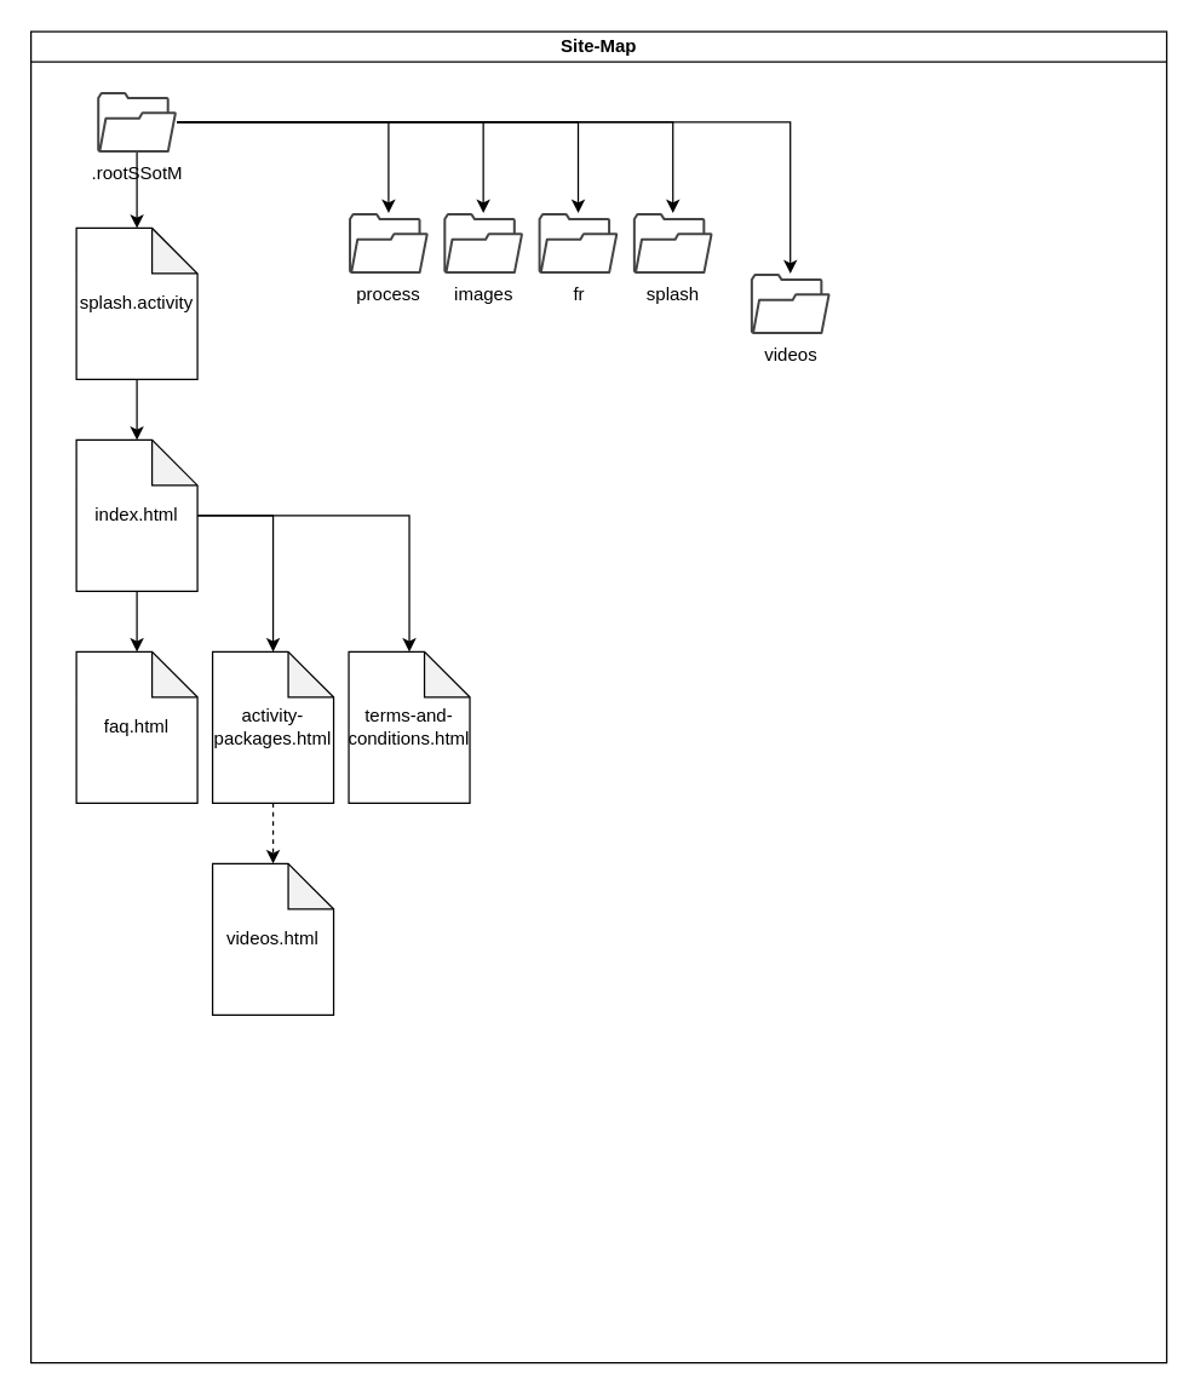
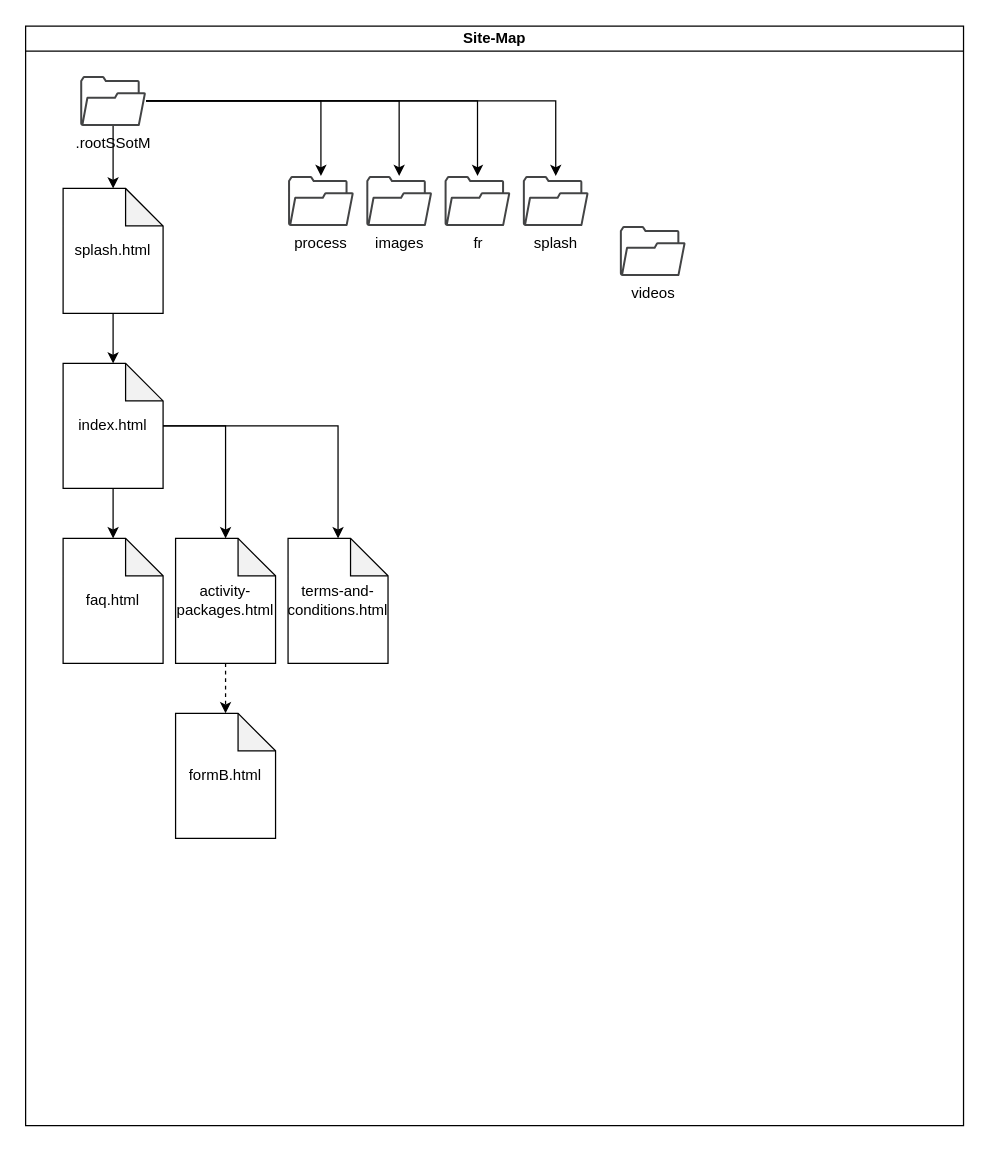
  <mxCell id="0" />
  <mxCell id="1" parent="0" />
  <mxCell id="2" value="Site-Map" style="swimlane;html=1;startSize=20;horizontal=1;containerType=tree;glass=0;" parent="1" vertex="1"><mxGeometry x="20" y="20" width="750.52" height="880" as="geometry" /></mxCell>
- <mxCell id="3" value="splash.activity" style="shape=note;whiteSpace=wrap;html=1;backgroundOutline=1;darkOpacity=0.05;" vertex="1" parent="2"><mxGeometry x="30" y="130" width="80" height="100" as="geometry" /></mxCell>
+ <mxCell id="3" value="splash.html" style="shape=note;whiteSpace=wrap;html=1;backgroundOutline=1;darkOpacity=0.05;" vertex="1" parent="2"><mxGeometry x="30" y="130" width="80" height="100" as="geometry" /></mxCell>
  <mxCell id="4" value="" style="edgeStyle=orthogonalEdgeStyle;rounded=0;orthogonalLoop=1;jettySize=auto;html=1;" edge="1" source="3" target="5" parent="2"><mxGeometry relative="1" as="geometry" /></mxCell>
  <mxCell id="5" value="index.html" style="shape=note;whiteSpace=wrap;html=1;backgroundOutline=1;darkOpacity=0.05;" vertex="1" parent="2"><mxGeometry x="30" y="270" width="80" height="100" as="geometry" /></mxCell>
  <mxCell id="6" value="" style="edgeStyle=orthogonalEdgeStyle;rounded=0;orthogonalLoop=1;jettySize=auto;html=1;" edge="1" target="7" source="5" parent="2"><mxGeometry relative="1" as="geometry"><mxPoint x="110" y="310" as="sourcePoint" /></mxGeometry></mxCell>
  <mxCell id="7" value="faq.html" style="shape=note;whiteSpace=wrap;html=1;backgroundOutline=1;darkOpacity=0.05;" vertex="1" parent="2"><mxGeometry x="30" y="410" width="80" height="100" as="geometry" /></mxCell>
  <mxCell id="8" value="" style="edgeStyle=orthogonalEdgeStyle;rounded=0;orthogonalLoop=1;jettySize=auto;html=1;" edge="1" target="9" source="5" parent="2"><mxGeometry relative="1" as="geometry"><mxPoint x="110" y="310" as="sourcePoint" /></mxGeometry></mxCell>
  <mxCell id="9" value="activity-packages.html" style="shape=note;whiteSpace=wrap;html=1;backgroundOutline=1;darkOpacity=0.05;" vertex="1" parent="2"><mxGeometry x="120" y="410" width="80" height="100" as="geometry" /></mxCell>
  <mxCell id="10" value="" style="edgeStyle=orthogonalEdgeStyle;rounded=0;orthogonalLoop=1;jettySize=auto;html=1;" edge="1" target="11" source="5" parent="2"><mxGeometry relative="1" as="geometry"><mxPoint x="110" y="310" as="sourcePoint" /></mxGeometry></mxCell>
  <mxCell id="11" value="terms-and-conditions.html" style="shape=note;whiteSpace=wrap;html=1;backgroundOutline=1;darkOpacity=0.05;" vertex="1" parent="2"><mxGeometry x="210" y="410" width="80" height="100" as="geometry" /></mxCell>
  <mxCell id="12" value="" style="edgeStyle=orthogonalEdgeStyle;rounded=0;orthogonalLoop=1;jettySize=auto;html=1;dashed=1;" edge="1" target="13" source="9" parent="2"><mxGeometry relative="1" as="geometry"><mxPoint x="150" y="400" as="sourcePoint" /></mxGeometry></mxCell>
- <mxCell id="13" value="videos.html" style="shape=note;whiteSpace=wrap;html=1;backgroundOutline=1;darkOpacity=0.05;" vertex="1" parent="2"><mxGeometry x="120" y="550" width="80" height="100" as="geometry" /></mxCell>
+ <mxCell id="13" value="formB.html" style="shape=note;whiteSpace=wrap;html=1;backgroundOutline=1;darkOpacity=0.05;" vertex="1" parent="2"><mxGeometry x="120" y="550" width="80" height="100" as="geometry" /></mxCell>
  <mxCell id="14" style="edgeStyle=orthogonalEdgeStyle;rounded=0;orthogonalLoop=1;jettySize=auto;html=1;entryX=0.5;entryY=0;entryDx=0;entryDy=0;entryPerimeter=0;" edge="1" parent="2" source="15" target="3"><mxGeometry relative="1" as="geometry" /></mxCell>
  <mxCell id="15" value=".rootSSotM" style="sketch=0;pointerEvents=1;shadow=0;dashed=0;html=1;strokeColor=none;fillColor=#434445;aspect=fixed;labelPosition=center;verticalLabelPosition=bottom;verticalAlign=top;align=center;outlineConnect=0;shape=mxgraph.vvd.folder;" vertex="1" parent="2"><mxGeometry x="43.69" y="40" width="52.63" height="40" as="geometry" /></mxCell>
  <mxCell id="16" value="" style="edgeStyle=orthogonalEdgeStyle;rounded=0;orthogonalLoop=1;jettySize=auto;html=1;" edge="1" source="15" target="17" parent="2"><mxGeometry relative="1" as="geometry" /></mxCell>
  <mxCell id="17" value="process" style="sketch=0;pointerEvents=1;shadow=0;dashed=0;html=1;strokeColor=none;fillColor=#434445;aspect=fixed;labelPosition=center;verticalLabelPosition=bottom;verticalAlign=top;align=center;outlineConnect=0;shape=mxgraph.vvd.folder;" vertex="1" parent="2"><mxGeometry x="210" y="120" width="52.63" height="40" as="geometry" /></mxCell>
  <mxCell id="18" value="" style="edgeStyle=orthogonalEdgeStyle;rounded=0;orthogonalLoop=1;jettySize=auto;html=1;" edge="1" source="15" target="19" parent="2"><mxGeometry relative="1" as="geometry" /></mxCell>
  <mxCell id="19" value="images" style="sketch=0;pointerEvents=1;shadow=0;dashed=0;html=1;strokeColor=none;fillColor=#434445;aspect=fixed;labelPosition=center;verticalLabelPosition=bottom;verticalAlign=top;align=center;outlineConnect=0;shape=mxgraph.vvd.folder;" vertex="1" parent="2"><mxGeometry x="272.63" y="120" width="52.63" height="40" as="geometry" /></mxCell>
  <mxCell id="20" value="" style="edgeStyle=orthogonalEdgeStyle;rounded=0;orthogonalLoop=1;jettySize=auto;html=1;" edge="1" source="15" target="21" parent="2"><mxGeometry relative="1" as="geometry" /></mxCell>
  <mxCell id="21" value="fr" style="sketch=0;pointerEvents=1;shadow=0;dashed=0;html=1;strokeColor=none;fillColor=#434445;aspect=fixed;labelPosition=center;verticalLabelPosition=bottom;verticalAlign=top;align=center;outlineConnect=0;shape=mxgraph.vvd.folder;" vertex="1" parent="2"><mxGeometry x="335.26" y="120" width="52.63" height="40" as="geometry" /></mxCell>
  <mxCell id="22" value="" style="edgeStyle=orthogonalEdgeStyle;rounded=0;orthogonalLoop=1;jettySize=auto;html=1;" edge="1" source="15" target="23" parent="2"><mxGeometry relative="1" as="geometry" /></mxCell>
  <mxCell id="23" value="splash" style="sketch=0;pointerEvents=1;shadow=0;dashed=0;html=1;strokeColor=none;fillColor=#434445;aspect=fixed;labelPosition=center;verticalLabelPosition=bottom;verticalAlign=top;align=center;outlineConnect=0;shape=mxgraph.vvd.folder;" vertex="1" parent="2"><mxGeometry x="397.89" y="120" width="52.63" height="40" as="geometry" /></mxCell>
- <mxCell id="24" value="" style="edgeStyle=orthogonalEdgeStyle;rounded=0;orthogonalLoop=1;jettySize=auto;html=1;" edge="1" source="15" target="25" parent="2"><mxGeometry relative="1" as="geometry" /></mxCell>
  <mxCell id="25" value="videos" style="sketch=0;pointerEvents=1;shadow=0;dashed=0;html=1;strokeColor=none;fillColor=#434445;aspect=fixed;labelPosition=center;verticalLabelPosition=bottom;verticalAlign=top;align=center;outlineConnect=0;shape=mxgraph.vvd.folder;" vertex="1" parent="2"><mxGeometry x="475.52" y="160" width="52.63" height="40" as="geometry" /></mxCell>
